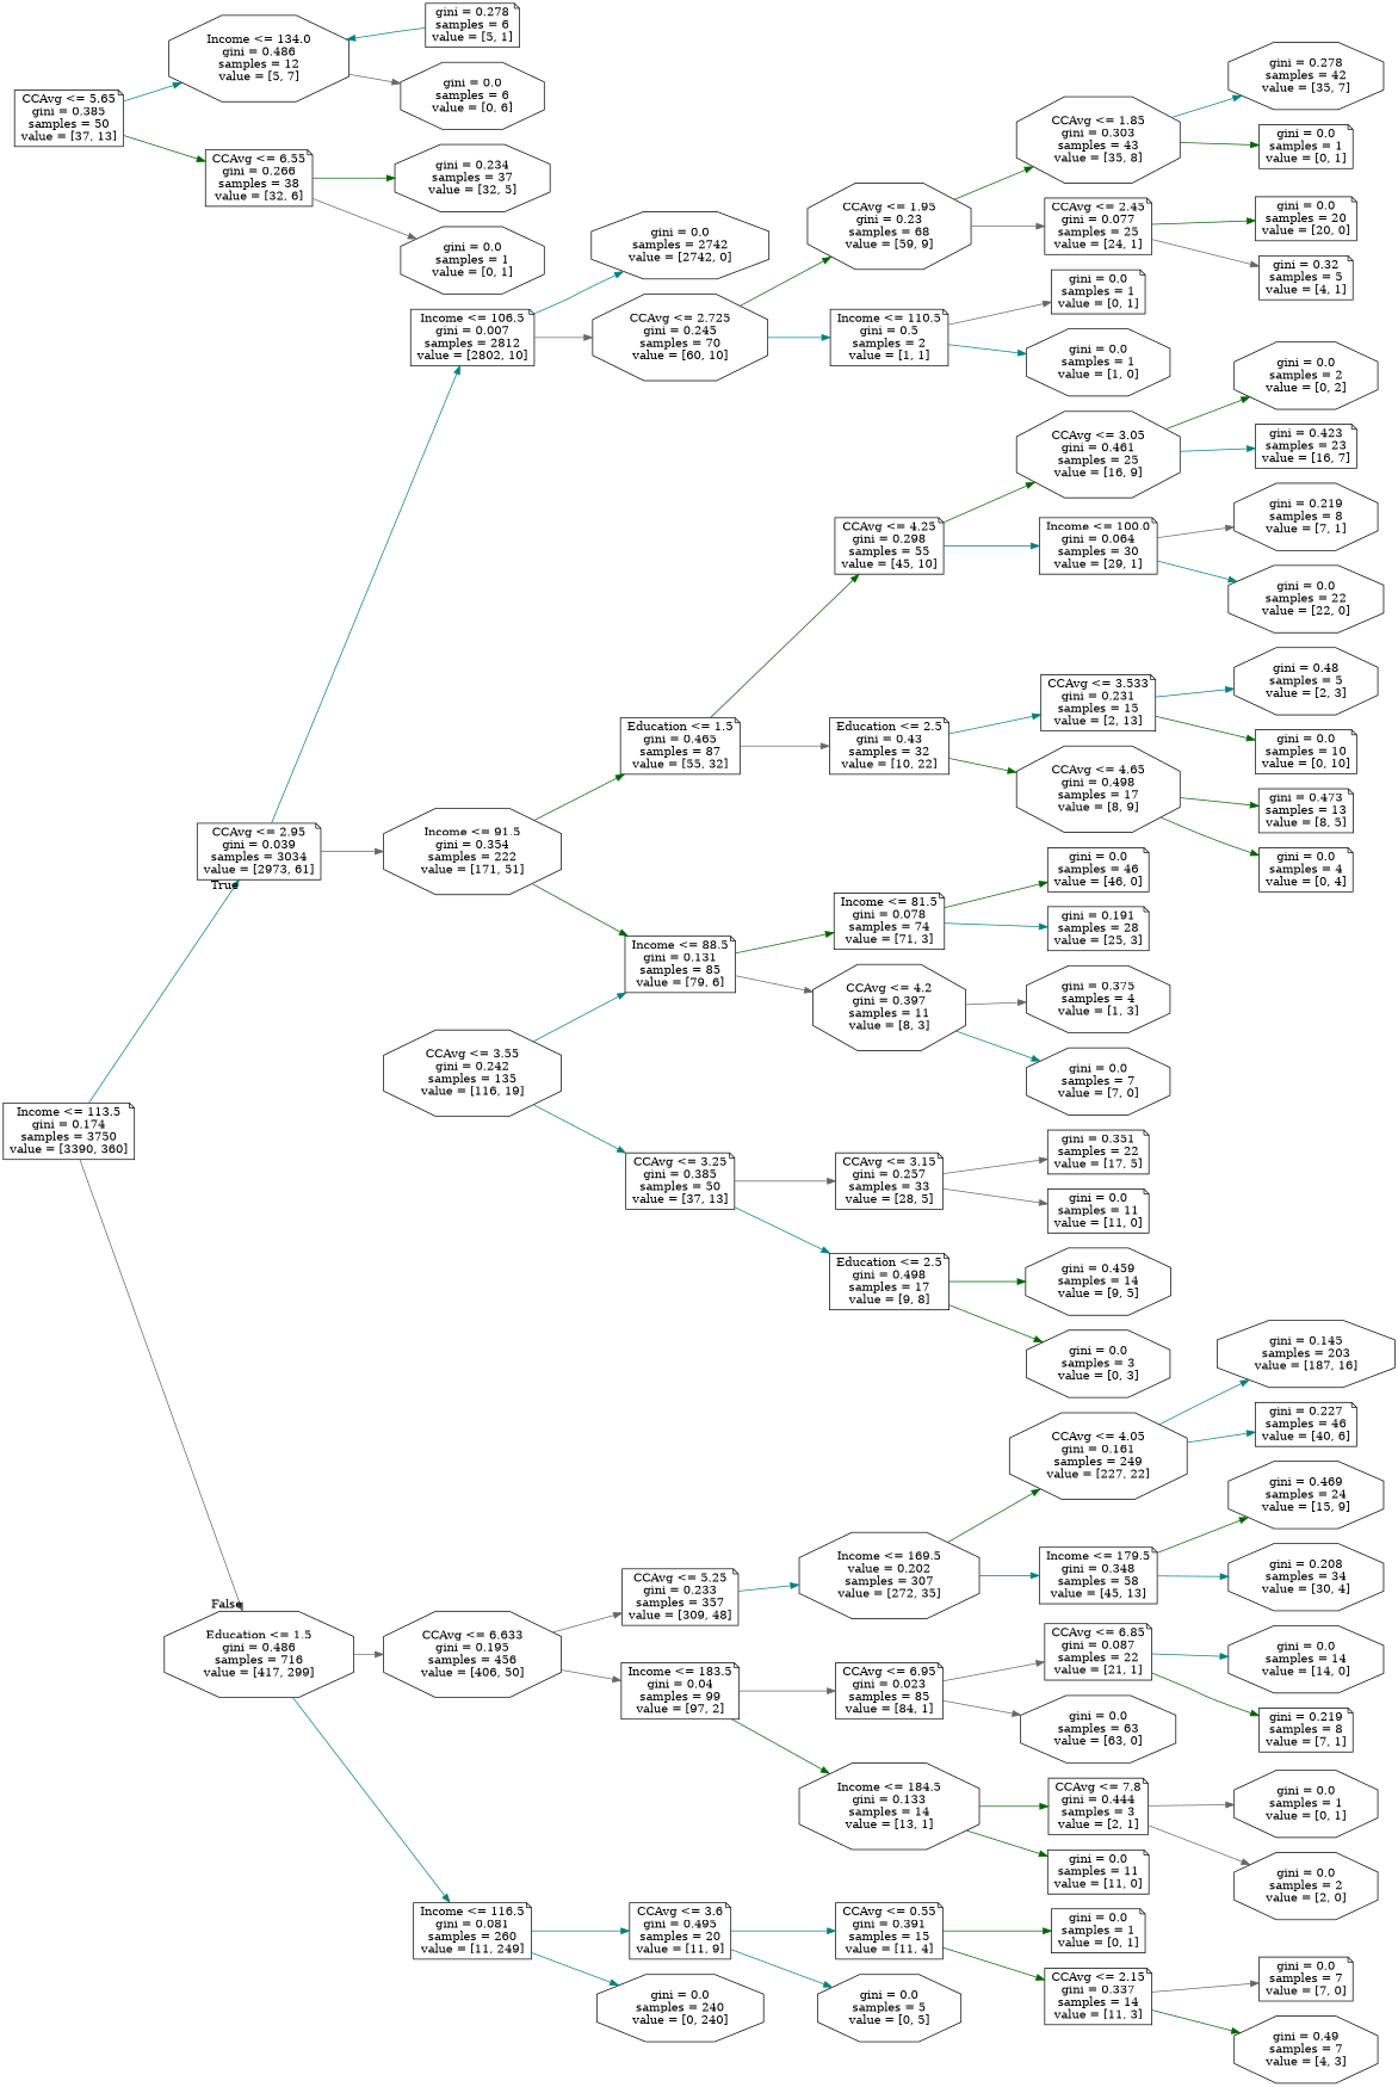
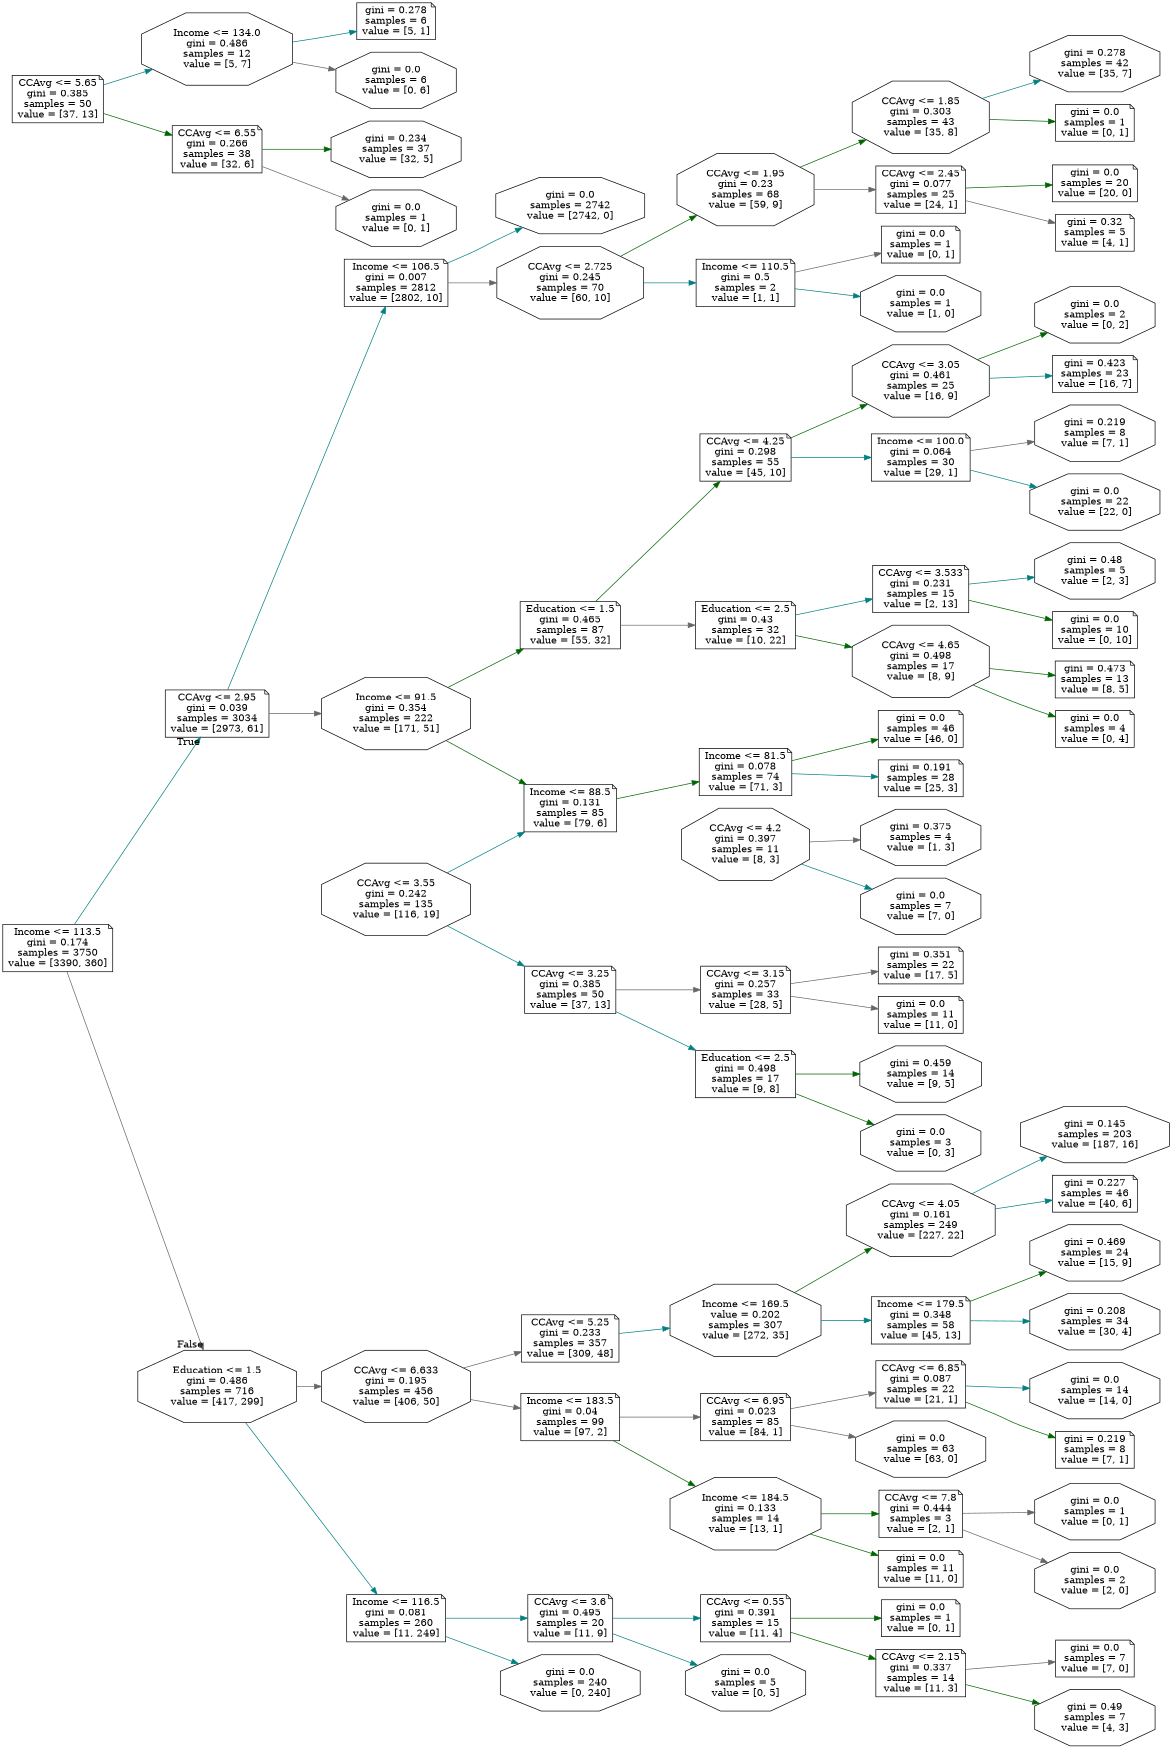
  digraph {
    rankdir=LR
    node [shape=note]
    edge [color=teal]
    n1 [label="Income <= 113.5\ngini = 0.174\nsamples = 3750\nvalue = [3390, 360]"]
    n2 [label="CCAvg <= 2.95\ngini = 0.039\nsamples = 3034\nvalue = [2973, 61]"]
    n3 [label="Education <= 1.5\ngini = 0.486\nsamples = 716\nvalue = [417, 299]" shape=octagon]
    n4 [label="Income <= 106.5\ngini = 0.007\nsamples = 2812\nvalue = [2802, 10]"]
    n5 [label="Income <= 91.5\ngini = 0.354\nsamples = 222\nvalue = [171, 51]" shape=octagon]
    n6 [label="CCAvg <= 6.633\ngini = 0.195\nsamples = 456\nvalue = [406, 50]" shape=octagon]
    n7 [label="Income <= 116.5\ngini = 0.081\nsamples = 260\nvalue = [11, 249]"]
    n8 [label="gini = 0.0\nsamples = 2742\nvalue = [2742, 0]" shape=octagon]
    n9 [label="CCAvg <= 2.725\ngini = 0.245\nsamples = 70\nvalue = [60, 10]" shape=octagon]
    n10 [label="Education <= 1.5\ngini = 0.465\nsamples = 87\nvalue = [55, 32]"]
    n11 [label="Income <= 88.5\ngini = 0.131\nsamples = 85\nvalue = [79, 6]"]
    n12 [label="CCAvg <= 1.95\ngini = 0.23\nsamples = 68\nvalue = [59, 9]" shape=octagon]
    n13 [label="Income <= 110.5\ngini = 0.5\nsamples = 2\nvalue = [1, 1]"]
    n14 [label="CCAvg <= 1.85\ngini = 0.303\nsamples = 43\nvalue = [35, 8]" shape=octagon]
    n15 [label="CCAvg <= 2.45\ngini = 0.077\nsamples = 25\nvalue = [24, 1]"]
    n16 [label="gini = 0.0\nsamples = 1\nvalue = [0, 1]"]
    n17 [label="gini = 0.0\nsamples = 1\nvalue = [1, 0]" shape=octagon]
    n18 [label="gini = 0.278\nsamples = 42\nvalue = [35, 7]" shape=octagon]
    n19 [label="gini = 0.0\nsamples = 1\nvalue = [0, 1]"]
    n20 [label="gini = 0.0\nsamples = 20\nvalue = [20, 0]"]
    n21 [label="gini = 0.32\nsamples = 5\nvalue = [4, 1]"]
    n22 [label="CCAvg <= 3.55\ngini = 0.242\nsamples = 135\nvalue = [116, 19]" shape=octagon]
    n23 [label="CCAvg <= 3.25\ngini = 0.385\nsamples = 50\nvalue = [37, 13]"]
    n24 [label="CCAvg <= 4.25\ngini = 0.298\nsamples = 55\nvalue = [45, 10]"]
    n25 [label="Education <= 2.5\ngini = 0.43\nsamples = 32\nvalue = [10, 22]"]
    n26 [label="CCAvg <= 3.15\ngini = 0.257\nsamples = 33\nvalue = [28, 5]"]
    n27 [label="Education <= 2.5\ngini = 0.498\nsamples = 17\nvalue = [9, 8]"]
    n28 [label="Income <= 81.5\ngini = 0.078\nsamples = 74\nvalue = [71, 3]"]
    n29 [label="CCAvg <= 4.2\ngini = 0.397\nsamples = 11\nvalue = [8, 3]" shape=octagon]
    n30 [label="gini = 0.351\nsamples = 22\nvalue = [17, 5]"]
    n31 [label="gini = 0.0\nsamples = 11\nvalue = [11, 0]"]
    n32 [label="gini = 0.459\nsamples = 14\nvalue = [9, 5]" shape=octagon]
    n33 [label="gini = 0.0\nsamples = 3\nvalue = [0, 3]" shape=octagon]
    n34 [label="gini = 0.0\nsamples = 46\nvalue = [46, 0]"]
    n35 [label="gini = 0.191\nsamples = 28\nvalue = [25, 3]"]
    n36 [label="gini = 0.375\nsamples = 4\nvalue = [1, 3]" shape=octagon]
    n37 [label="gini = 0.0\nsamples = 7\nvalue = [7, 0]" shape=octagon]
    n38 [label="CCAvg <= 3.05\ngini = 0.461\nsamples = 25\nvalue = [16, 9]" shape=octagon]
    n39 [label="Income <= 100.0\ngini = 0.064\nsamples = 30\nvalue = [29, 1]"]
    n40 [label="CCAvg <= 3.533\ngini = 0.231\nsamples = 15\nvalue = [2, 13]"]
    n41 [label="CCAvg <= 4.65\ngini = 0.498\nsamples = 17\nvalue = [8, 9]" shape=octagon]
    n42 [label="gini = 0.0\nsamples = 2\nvalue = [0, 2]" shape=octagon]
    n43 [label="gini = 0.423\nsamples = 23\nvalue = [16, 7]"]
    n44 [label="gini = 0.219\nsamples = 8\nvalue = [7, 1]" shape=octagon]
    n45 [label="gini = 0.0\nsamples = 22\nvalue = [22, 0]" shape=octagon]
    n46 [label="gini = 0.48\nsamples = 5\nvalue = [2, 3]" shape=octagon]
    n47 [label="gini = 0.0\nsamples = 10\nvalue = [0, 10]"]
    n48 [label="gini = 0.473\nsamples = 13\nvalue = [8, 5]"]
    n49 [label="gini = 0.0\nsamples = 4\nvalue = [0, 4]"]
    n50 [label="CCAvg <= 5.25\ngini = 0.233\nsamples = 357\nvalue = [309, 48]"]
    n51 [label="Income <= 183.5\ngini = 0.04\nsamples = 99\nvalue = [97, 2]"]
    n52 [label="CCAvg <= 3.6\ngini = 0.495\nsamples = 20\nvalue = [11, 9]"]
    n53 [label="gini = 0.0\nsamples = 240\nvalue = [0, 240]" shape=octagon]
    n54 [label="Income <= 169.5\nvalue = 0.202\nsamples = 307\nvalue = [272, 35]" shape=octagon]
    n55 [label="CCAvg <= 6.95\ngini = 0.023\nsamples = 85\nvalue = [84, 1]"]
    n56 [label="Income <= 184.5\ngini = 0.133\nsamples = 14\nvalue = [13, 1]" shape=octagon]
    n57 [label="CCAvg <= 4.05\ngini = 0.161\nsamples = 249\nvalue = [227, 22]" shape=octagon]
    n58 [label="Income <= 179.5\ngini = 0.348\nsamples = 58\nvalue = [45, 13]"]
    n59 [label="CCAvg <= 5.65\ngini = 0.385\nsamples = 50\nvalue = [37, 13]"]
    n60 [label="Income <= 134.0\ngini = 0.486\nsamples = 12\nvalue = [5, 7]" shape=octagon]
    n61 [label="CCAvg <= 6.55\ngini = 0.266\nsamples = 38\nvalue = [32, 6]"]
    n62 [label="gini = 0.145\nsamples = 203\nvalue = [187, 16]" shape=octagon]
    n63 [label="gini = 0.227\nsamples = 46\nvalue = [40, 6]"]
    n64 [label="gini = 0.469\nsamples = 24\nvalue = [15, 9]" shape=octagon]
    n65 [label="gini = 0.208\nsamples = 34\nvalue = [30, 4]" shape=octagon]
    n66 [label="gini = 0.278\nsamples = 6\nvalue = [5, 1]"]
    n67 [label="gini = 0.0\nsamples = 6\nvalue = [0, 6]" shape=octagon]
    n68 [label="gini = 0.234\nsamples = 37\nvalue = [32, 5]" shape=octagon]
    n69 [label="gini = 0.0\nsamples = 1\nvalue = [0, 1]" shape=octagon]
    n70 [label="CCAvg <= 6.85\ngini = 0.087\nsamples = 22\nvalue = [21, 1]"]
    n71 [label="gini = 0.0\nsamples = 63\nvalue = [63, 0]" shape=octagon]
    n72 [label="CCAvg <= 7.8\ngini = 0.444\nsamples = 3\nvalue = [2, 1]"]
    n73 [label="gini = 0.0\nsamples = 11\nvalue = [11, 0]"]
    n74 [label="gini = 0.0\nsamples = 14\nvalue = [14, 0]" shape=octagon]
    n75 [label="gini = 0.219\nsamples = 8\nvalue = [7, 1]"]
    n76 [label="gini = 0.0\nsamples = 1\nvalue = [0, 1]" shape=octagon]
    n77 [label="gini = 0.0\nsamples = 2\nvalue = [2, 0]" shape=octagon]
    n78 [label="CCAvg <= 0.55\ngini = 0.391\nsamples = 15\nvalue = [11, 4]"]
    n79 [label="gini = 0.0\nsamples = 5\nvalue = [0, 5]" shape=octagon]
    n80 [label="gini = 0.0\nsamples = 1\nvalue = [0, 1]"]
    n81 [label="CCAvg <= 2.15\ngini = 0.337\nsamples = 14\nvalue = [11, 3]"]
    n82 [label="gini = 0.0\nsamples = 7\nvalue = [7, 0]"]
    n83 [label="gini = 0.49\nsamples = 7\nvalue = [4, 3]" shape=octagon]
    n1 -> n2 [headlabel=True labelangle=45 labeldistance=2.5]
    n1 -> n3 [color=gray40 headlabel=False labelangle=-45 labeldistance=2.5]
    n2 -> n4
    n2 -> n5 [color=gray40]
    n3 -> n6 [color=gray40]
    n3 -> n7
    n4 -> n8
    n4 -> n9 [color=gray40]
    n5 -> n10 [color=darkgreen]
    n5 -> n11 [color=darkgreen]
    n6 -> n50 [color=gray40]
    n6 -> n51 [color=gray40]
    n7 -> n52
    n7 -> n53
    n9 -> n12 [color=darkgreen]
    n9 -> n13
    n10 -> n24 [color=darkgreen]
    n10 -> n25 [color=gray40]
    n11 -> n28 [color=darkgreen]
-   n11 -> n29 [color=gray40]
    n12 -> n14 [color=darkgreen]
    n12 -> n15 [color=gray40]
    n13 -> n16 [color=gray40]
    n13 -> n17
    n14 -> n18
    n14 -> n19 [color=darkgreen]
    n15 -> n20 [color=darkgreen]
    n15 -> n21 [color=gray40]
    n22 -> n11
    n22 -> n23
    n23 -> n26 [color=gray40]
    n23 -> n27
    n24 -> n38 [color=darkgreen]
    n24 -> n39
    n25 -> n40
    n25 -> n41 [color=darkgreen]
    n26 -> n30 [color=gray40]
    n26 -> n31 [color=gray40]
    n27 -> n32 [color=darkgreen]
    n27 -> n33 [color=darkgreen]
    n28 -> n34 [color=darkgreen]
    n28 -> n35
    n29 -> n36 [color=gray40]
    n29 -> n37
    n38 -> n42 [color=darkgreen]
    n38 -> n43
    n39 -> n44 [color=gray40]
    n39 -> n45
    n40 -> n46
    n40 -> n47 [color=darkgreen]
    n41 -> n48 [color=darkgreen]
    n41 -> n49 [color=darkgreen]
    n50 -> n54
    n51 -> n55 [color=gray40]
    n51 -> n56 [color=darkgreen]
    n52 -> n78
    n52 -> n79
    n54 -> n57 [color=darkgreen]
    n54 -> n58
    n55 -> n70 [color=gray40]
    n55 -> n71 [color=gray40]
    n56 -> n72 [color=darkgreen]
    n56 -> n73 [color=darkgreen]
    n57 -> n62
    n57 -> n63
    n58 -> n64 [color=darkgreen]
    n58 -> n65
    n59 -> n60
    n59 -> n61 [color=darkgreen]
-   n66 -> n60
+   n60 -> n66
    n60 -> n67 [color=gray40]
    n61 -> n68 [color=darkgreen]
    n61 -> n69 [color=gray40]
    n70 -> n74
    n70 -> n75 [color=darkgreen]
    n72 -> n76 [color=gray40]
    n72 -> n77 [color=gray40]
    n78 -> n80 [color=darkgreen]
    n78 -> n81 [color=darkgreen]
    n81 -> n82 [color=gray40]
    n81 -> n83 [color=darkgreen]
  }
